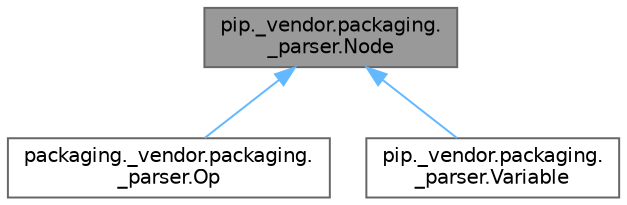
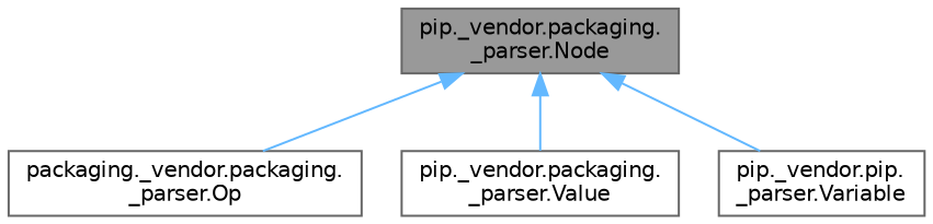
  digraph {
    rankdir=TB
    node [color=gray40 fillcolor=white fontname=Helvetica fontsize=10 shape=box style=filled]
    edge [color=steelblue1 dir=back fontname=Helvetica fontsize=10 labelfontname=Helvetica labelfontsize=10 style=solid]
    n1 [fillcolor=grey60 fontcolor=black height=0.2 label="pip._vendor.packaging.\l_parser.Node" width=0.4]
    n2 [height=0.2 label="packaging._vendor.packaging.\l_parser.Op" width=0.4]
-   n4 [height=0.2 label="pip._vendor.packaging.\l_parser.Variable" width=0.4]
+   n3 [height=0.2 label="pip._vendor.packaging.\l_parser.Value" width=0.4]
+   n4 [height=0.2 label="pip._vendor.pip.\l_parser.Variable" width=0.4]
    n1 -> n2
+   n1 -> n3
    n1 -> n4
  }
